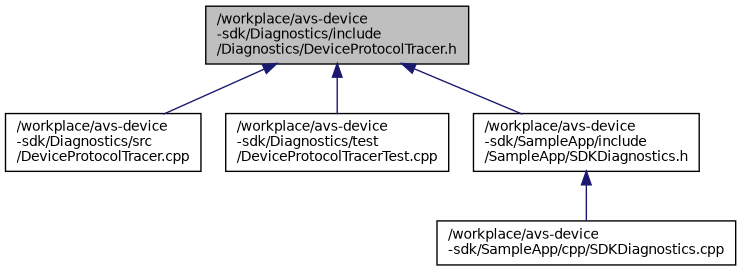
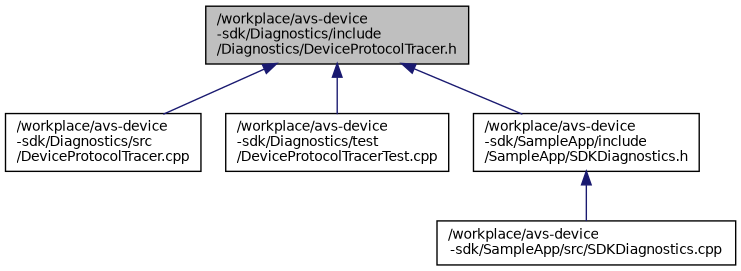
  digraph {
    node [color=black fillcolor=white fontname=Helvetica fontsize=10 shape=record style=filled]
    edge [color=midnightblue dir=back fontname=Helvetica fontsize=10 labelfontname=Helvetica labelfontsize=10 style=solid]
    n1 [fillcolor=grey75 fontcolor=black height=0.2 label="/workplace/avs-device\l-sdk/Diagnostics/include\l/Diagnostics/DeviceProtocolTracer.h" width=0.4]
    n2 [height=0.2 label="/workplace/avs-device\l-sdk/Diagnostics/src\l/DeviceProtocolTracer.cpp" width=0.4]
    n3 [height=0.2 label="/workplace/avs-device\l-sdk/Diagnostics/test\l/DeviceProtocolTracerTest.cpp" width=0.4]
    n4 [height=0.2 label="/workplace/avs-device\l-sdk/SampleApp/include\l/SampleApp/SDKDiagnostics.h" width=0.4]
-   n5 [height=0.2 label="/workplace/avs-device\l-sdk/SampleApp/cpp/SDKDiagnostics.cpp" width=0.4]
+   n5 [height=0.2 label="/workplace/avs-device\l-sdk/SampleApp/src/SDKDiagnostics.cpp" width=0.4]
    n1 -> n2
    n1 -> n3
    n1 -> n4
    n4 -> n5
  }
